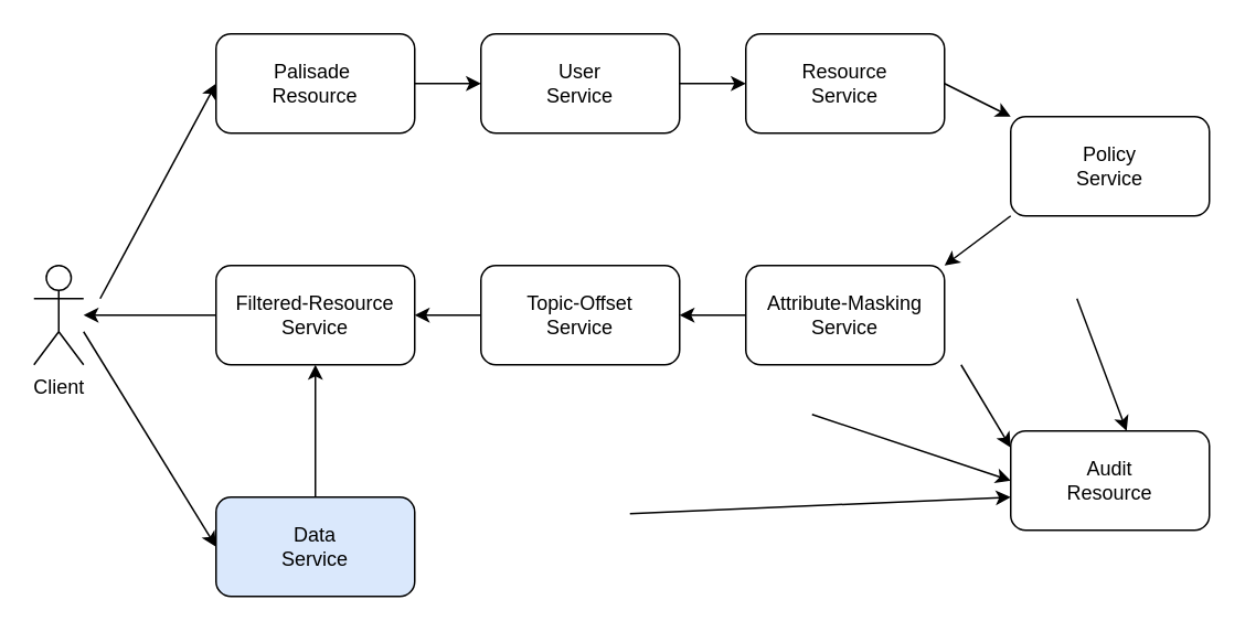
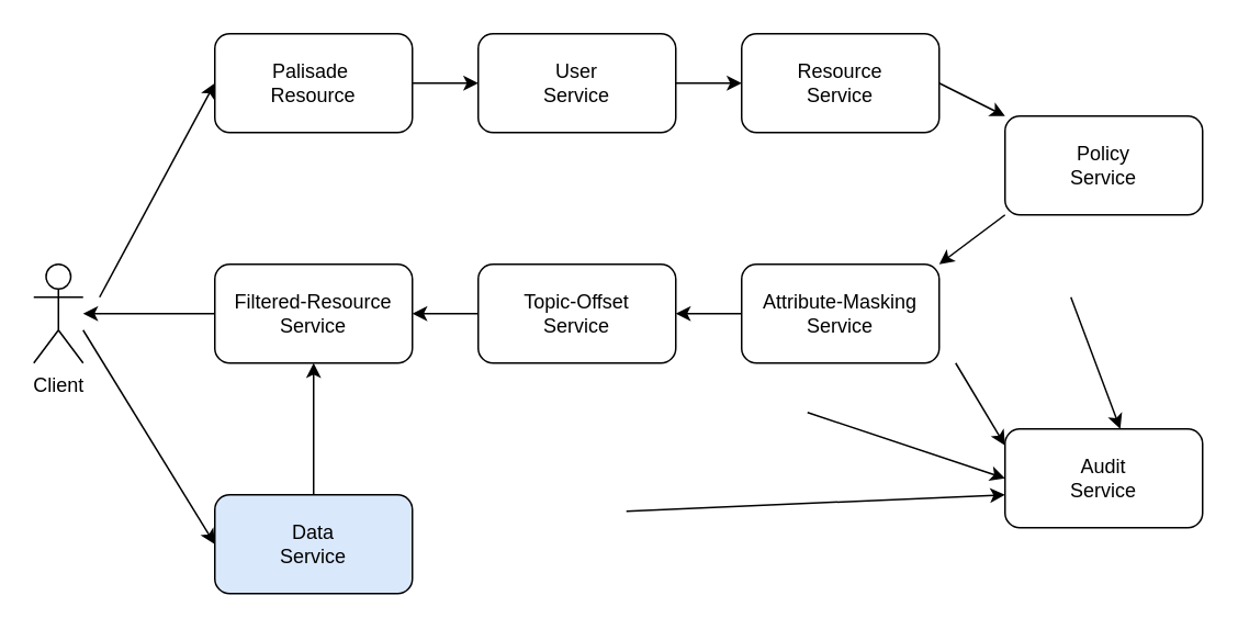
  <mxCell id="0" />
  <mxCell id="1" parent="0" />
  <mxCell id="2" value="Client" style="shape=umlActor;verticalLabelPosition=bottom;verticalAlign=top;html=1;outlineConnect=0;" parent="1" vertex="1"><mxGeometry x="20" y="160" width="30" height="60" as="geometry" /></mxCell>
  <mxCell id="3" value="Palisade&amp;nbsp;&lt;br&gt;Resource" style="rounded=1;whiteSpace=wrap;html=1;" parent="1" vertex="1"><mxGeometry x="130" y="20" width="120" height="60" as="geometry" /></mxCell>
  <mxCell id="4" value="User&lt;br&gt;Service" style="rounded=1;whiteSpace=wrap;html=1;" parent="1" vertex="1"><mxGeometry x="290" y="20" width="120" height="60" as="geometry" /></mxCell>
  <mxCell id="5" value="Resource&lt;br&gt;Service" style="rounded=1;whiteSpace=wrap;html=1;" parent="1" vertex="1"><mxGeometry x="450" y="20" width="120" height="60" as="geometry" /></mxCell>
  <mxCell id="6" value="Policy&lt;br&gt;Service" style="rounded=1;whiteSpace=wrap;html=1;" parent="1" vertex="1"><mxGeometry x="610" y="70" width="120" height="60" as="geometry" /></mxCell>
  <mxCell id="7" value="Attribute-Masking&lt;br&gt;Service" style="rounded=1;whiteSpace=wrap;html=1;" parent="1" vertex="1"><mxGeometry x="450" y="160" width="120" height="60" as="geometry" /></mxCell>
  <mxCell id="8" value="Filtered-Resource&lt;br&gt;Service" style="rounded=1;whiteSpace=wrap;html=1;" parent="1" vertex="1"><mxGeometry x="130" y="160" width="120" height="60" as="geometry" /></mxCell>
  <mxCell id="9" value="Topic-Offset&lt;br&gt;Service" style="rounded=1;whiteSpace=wrap;html=1;" parent="1" vertex="1"><mxGeometry x="290" y="160" width="120" height="60" as="geometry" /></mxCell>
  <mxCell id="10" value="" style="endArrow=classic;html=1;entryX=0;entryY=0.5;entryDx=0;entryDy=0;" parent="1" target="3" edge="1"><mxGeometry width="50" height="50" relative="1" as="geometry"><mxPoint x="60" y="180" as="sourcePoint" /><mxPoint x="120" y="10" as="targetPoint" /></mxGeometry></mxCell>
  <mxCell id="11" value="Data&lt;br&gt;Service" style="rounded=1;whiteSpace=wrap;html=1;fillColor=#dae8fc;" parent="1" vertex="1"><mxGeometry x="130" y="300" width="120" height="60" as="geometry" /></mxCell>
  <mxCell id="12" value="" style="endArrow=classic;html=1;entryX=0;entryY=0.5;entryDx=0;entryDy=0;" parent="1" target="4" edge="1"><mxGeometry width="50" height="50" relative="1" as="geometry"><mxPoint x="250" y="50" as="sourcePoint" /><mxPoint x="290" y="0" as="targetPoint" /></mxGeometry></mxCell>
  <mxCell id="13" value="" style="endArrow=classic;html=1;entryX=1;entryY=0.5;entryDx=0;entryDy=0;" parent="1" target="8" edge="1"><mxGeometry width="50" height="50" relative="1" as="geometry"><mxPoint x="290" y="190" as="sourcePoint" /><mxPoint x="360" y="110" as="targetPoint" /></mxGeometry></mxCell>
  <mxCell id="14" value="" style="endArrow=classic;html=1;entryX=0;entryY=0.5;entryDx=0;entryDy=0;" parent="1" target="5" edge="1"><mxGeometry width="50" height="50" relative="1" as="geometry"><mxPoint x="410" y="50" as="sourcePoint" /><mxPoint x="480" y="-30" as="targetPoint" /></mxGeometry></mxCell>
  <mxCell id="15" value="" style="endArrow=classic;html=1;" parent="1" target="6" edge="1"><mxGeometry width="50" height="50" relative="1" as="geometry"><mxPoint x="570" y="50" as="sourcePoint" /><mxPoint x="640" y="-30" as="targetPoint" /></mxGeometry></mxCell>
  <mxCell id="16" value="" style="endArrow=classic;html=1;entryX=1;entryY=0;entryDx=0;entryDy=0;" parent="1" target="7" edge="1"><mxGeometry width="50" height="50" relative="1" as="geometry"><mxPoint x="610" y="130" as="sourcePoint" /><mxPoint x="680" y="50" as="targetPoint" /></mxGeometry></mxCell>
  <mxCell id="17" value="" style="endArrow=classic;html=1;entryX=1;entryY=0.5;entryDx=0;entryDy=0;" parent="1" target="9" edge="1"><mxGeometry width="50" height="50" relative="1" as="geometry"><mxPoint x="450" y="190" as="sourcePoint" /><mxPoint x="520" y="110" as="targetPoint" /></mxGeometry></mxCell>
  <mxCell id="18" value="" style="endArrow=classic;html=1;" parent="1" target="2" edge="1"><mxGeometry width="50" height="50" relative="1" as="geometry"><mxPoint x="130" y="190" as="sourcePoint" /><mxPoint x="200" y="60" as="targetPoint" /></mxGeometry></mxCell>
  <mxCell id="19" value="" style="endArrow=classic;html=1;entryX=0;entryY=0.5;entryDx=0;entryDy=0;" parent="1" target="11" edge="1"><mxGeometry width="50" height="50" relative="1" as="geometry"><mxPoint x="50" y="200" as="sourcePoint" /><mxPoint x="150" y="280" as="targetPoint" /></mxGeometry></mxCell>
  <mxCell id="20" value="" style="endArrow=classic;html=1;entryX=0.5;entryY=1;entryDx=0;entryDy=0;" parent="1" target="8" edge="1"><mxGeometry width="50" height="50" relative="1" as="geometry"><mxPoint x="190" y="300" as="sourcePoint" /><mxPoint x="260" y="170" as="targetPoint" /></mxGeometry></mxCell>
- <mxCell id="21" value="Audit&lt;br&gt;Resource" style="rounded=1;whiteSpace=wrap;html=1;" parent="1" vertex="1"><mxGeometry x="610" y="260" width="120" height="60" as="geometry" /></mxCell>
+ <mxCell id="21" value="Audit&lt;br&gt;Service" style="rounded=1;whiteSpace=wrap;html=1;" parent="1" vertex="1"><mxGeometry x="610" y="260" width="120" height="60" as="geometry" /></mxCell>
  <mxCell id="22" value="" style="endArrow=classic;html=1;entryX=0;entryY=0.5;entryDx=0;entryDy=0;" parent="1" edge="1"><mxGeometry width="50" height="50" relative="1" as="geometry"><mxPoint x="380" y="310" as="sourcePoint" /><mxPoint x="610" y="300" as="targetPoint" /></mxGeometry></mxCell>
  <mxCell id="23" value="" style="endArrow=classic;html=1;entryX=0;entryY=0.5;entryDx=0;entryDy=0;" parent="1" edge="1"><mxGeometry width="50" height="50" relative="1" as="geometry"><mxPoint x="490" y="250" as="sourcePoint" /><mxPoint x="610" y="290" as="targetPoint" /></mxGeometry></mxCell>
  <mxCell id="24" value="" style="endArrow=classic;html=1;entryX=0;entryY=0.5;entryDx=0;entryDy=0;" parent="1" edge="1"><mxGeometry width="50" height="50" relative="1" as="geometry"><mxPoint x="580" y="220" as="sourcePoint" /><mxPoint x="610" y="270" as="targetPoint" /></mxGeometry></mxCell>
  <mxCell id="25" value="" style="endArrow=classic;html=1;entryX=0;entryY=0.5;entryDx=0;entryDy=0;" parent="1" edge="1"><mxGeometry width="50" height="50" relative="1" as="geometry"><mxPoint x="650" y="180" as="sourcePoint" /><mxPoint x="680" y="260" as="targetPoint" /></mxGeometry></mxCell>
